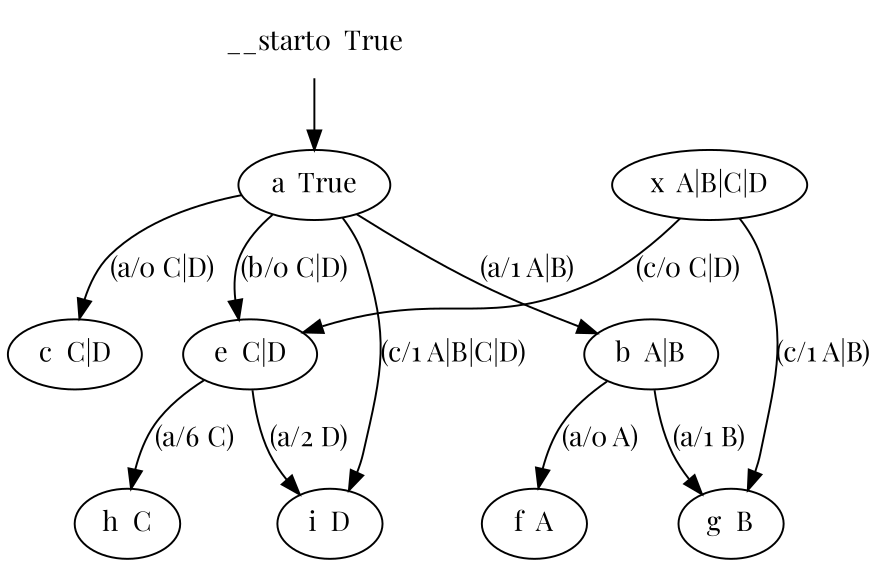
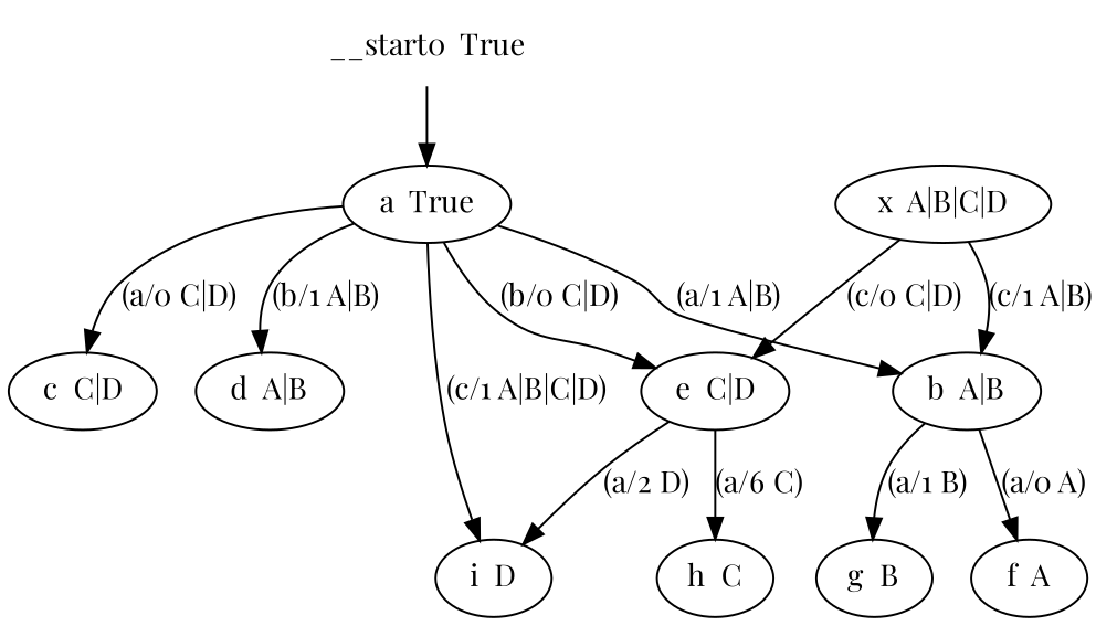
  digraph {
    configurations="A|B|C|D"
    fontname="Playfair Display"
    node [feature=True fontname="Playfair Display"]
    edge [fontname="Playfair Display"]
    n1 [label="__start0  True" shape=none]
    n2 [label="a  True"]
    n3 [feature="A|B" label="b  A|B"]
    n4 [feature="C|D" label="c  C|D"]
+   n5 [feature="A|B" label="d  A|B"]
    n6 [feature="C|D" label="e  C|D"]
    n7 [feature=D label="i  D"]
    n8 [feature=A label="f  A"]
    n9 [feature=B label="g  B"]
    n10 [feature=C label="h  C"]
    n11 [feature="A|B|C|D" label="x  A|B|C|D"]
    n1 -> n2
    n2 -> n3 [label="(a/1 A|B)  "]
    n2 -> n4 [label="(a/0 C|D)  "]
+   n2 -> n5 [label="(b/1 A|B)  "]
    n2 -> n6 [label="(b/0 C|D)  "]
    n2 -> n7 [label="(c/1 A|B|C|D)  "]
    n3 -> n8 [label="(a/0 A)  "]
    n3 -> n9 [label="(a/1 B)  "]
    n6 -> n7 [label="(a/2 D)  "]
    n6 -> n10 [label="(a/6 C)  "]
-   n11 -> n9 [label="(c/1 A|B)  "]
+   n11 -> n3 [label="(c/1 A|B)  "]
    n11 -> n6 [label="(c/0 C|D)  "]
  }
